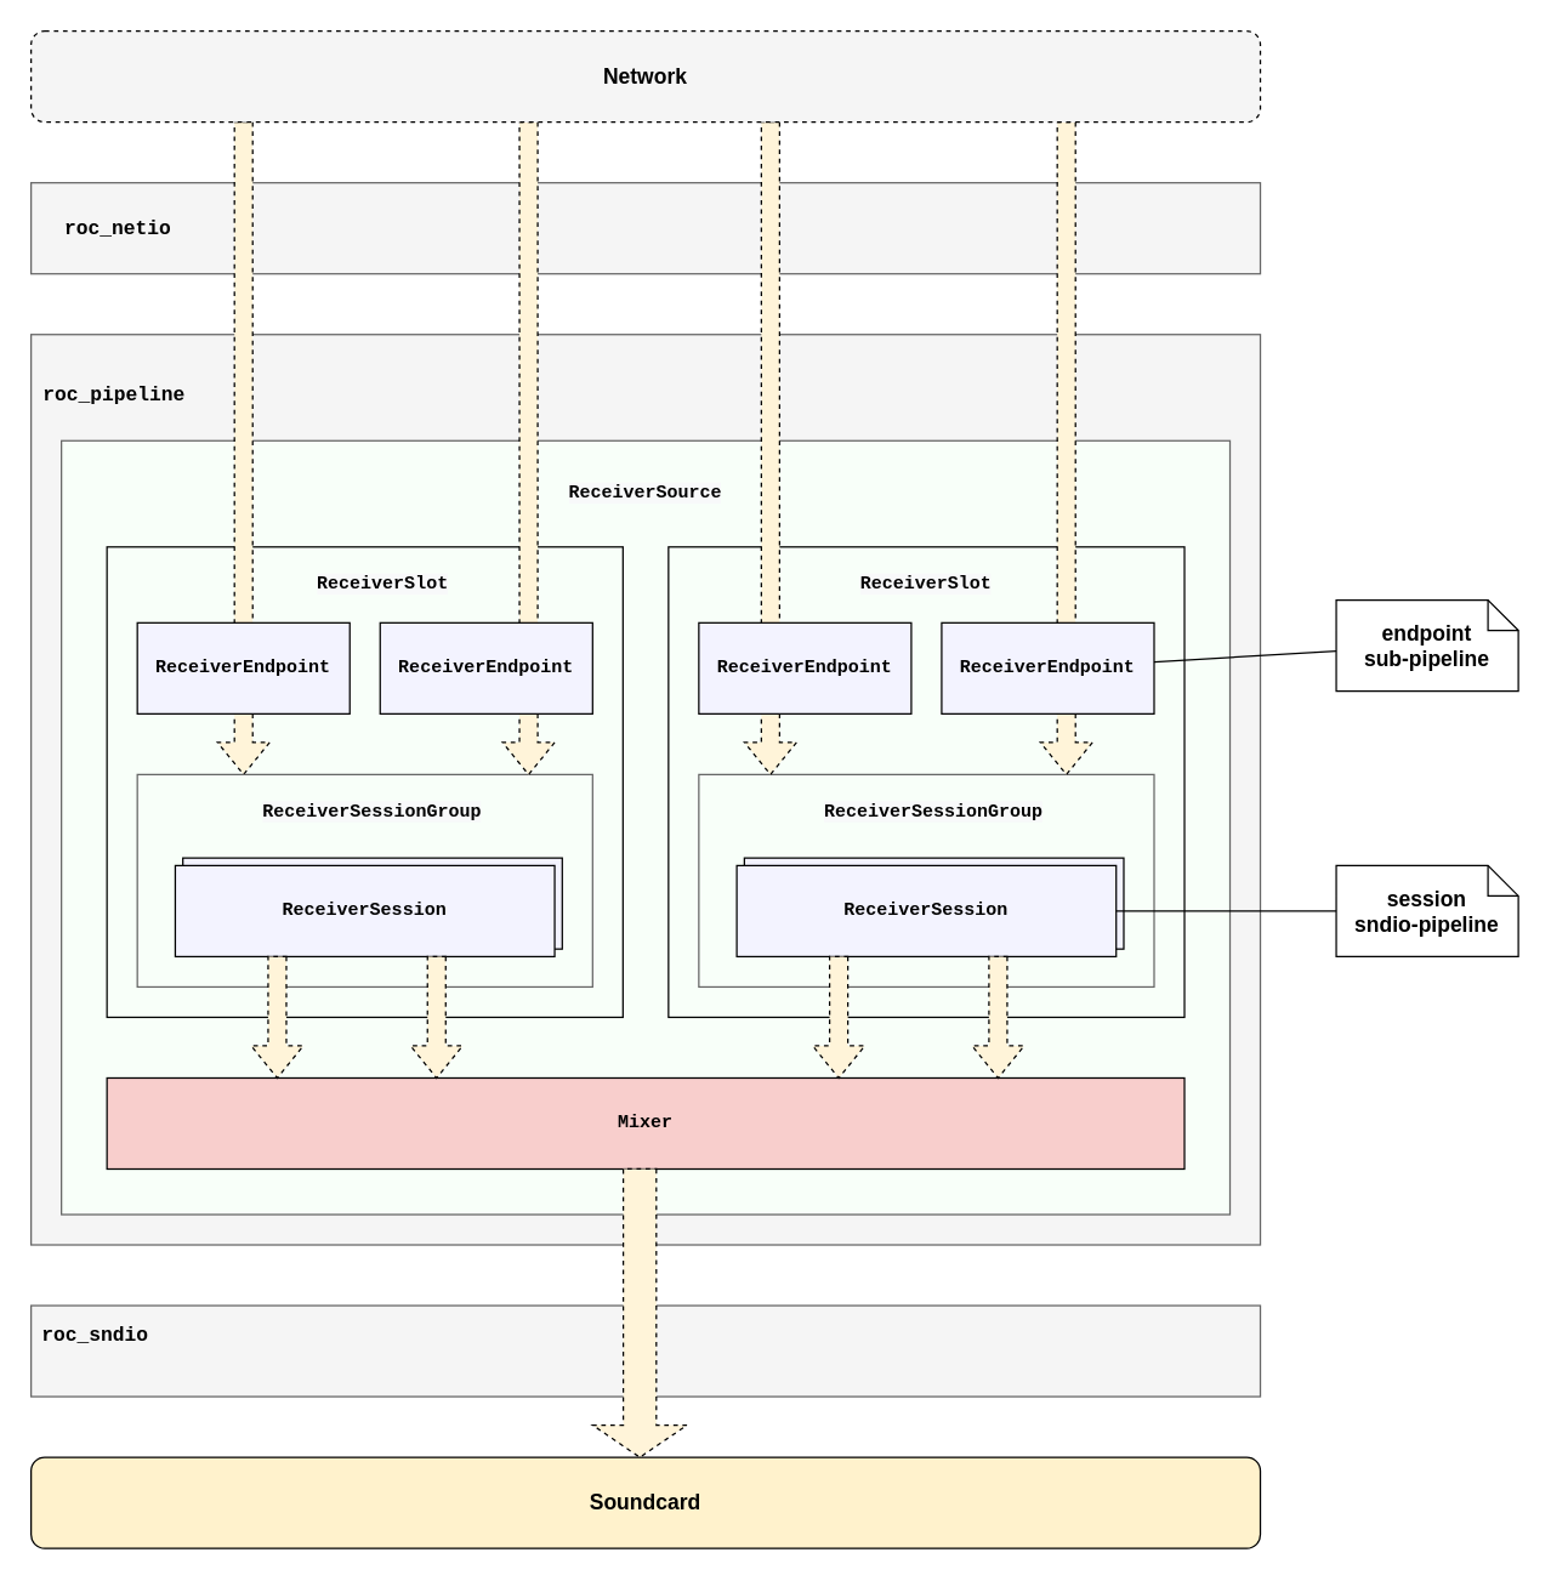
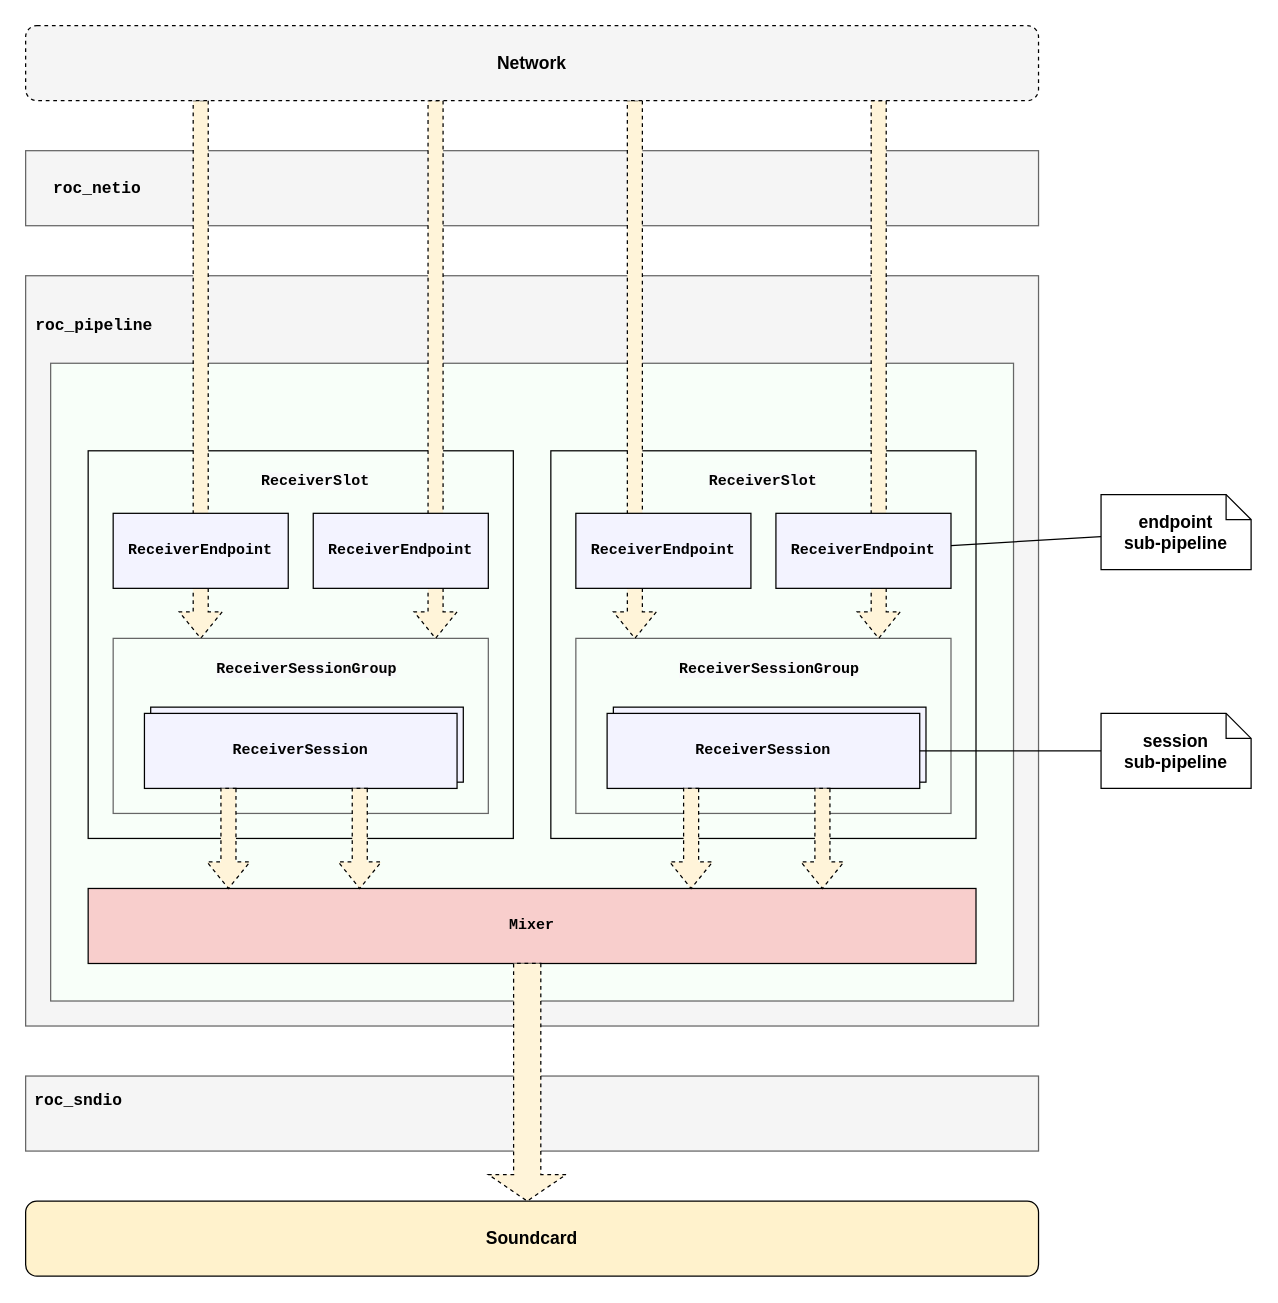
  <mxCell id="0" />
  <mxCell id="1" parent="0" />
  <mxCell id="2" value="" style="rounded=0;whiteSpace=wrap;html=1;fontFamily=Courier New;fillColor=#f5f5f5;fontColor=#333333;strokeColor=#666666;fontStyle=1;fontSize=16;" parent="1" vertex="1"><mxGeometry x="20" y="860" width="810" height="60" as="geometry" /></mxCell>
  <mxCell id="3" value="" style="rounded=0;whiteSpace=wrap;html=1;fontFamily=Courier New;fillColor=#f5f5f5;fontColor=#333333;strokeColor=#666666;fontStyle=1;fontSize=16;" parent="1" vertex="1"><mxGeometry x="20" y="120" width="810" height="60" as="geometry" /></mxCell>
  <mxCell id="4" value="roc_netio" style="rounded=0;whiteSpace=wrap;html=1;fontFamily=Courier New;fillColor=#f5f5f5;fontColor=#333333;strokeColor=#666666;fontStyle=1;fontSize=12;" parent="1" vertex="1"><mxGeometry x="20" y="220" width="810" height="600" as="geometry" /></mxCell>
  <mxCell id="5" value="" style="rounded=0;whiteSpace=wrap;html=1;fontFamily=Courier New;fillColor=#F8FFF9;fontColor=#333333;strokeColor=#666666;" parent="1" vertex="1"><mxGeometry x="40" y="290" width="770" height="510" as="geometry" /></mxCell>
  <mxCell id="6" value="" style="rounded=0;whiteSpace=wrap;html=1;fillColor=#F8FFF9;" parent="1" vertex="1"><mxGeometry x="70" y="360" width="340" height="310" as="geometry" /></mxCell>
- <mxCell id="7" value="&lt;span style=&quot;color: rgb(0, 0, 0); font-family: &amp;quot;Courier New&amp;quot;; font-size: 12px; font-style: normal; font-variant-ligatures: normal; font-variant-caps: normal; letter-spacing: normal; orphans: 2; text-align: center; text-indent: 0px; text-transform: none; widows: 2; word-spacing: 0px; -webkit-text-stroke-width: 0px; background-color: rgb(248, 249, 250); text-decoration-thickness: initial; text-decoration-style: initial; text-decoration-color: initial; float: none; display: inline !important;&quot;&gt;ReceiverSource&lt;/span&gt;" style="text;html=1;strokeColor=none;fillColor=none;align=center;verticalAlign=middle;whiteSpace=wrap;rounded=0;fontFamily=Courier New;fontStyle=1" parent="1" vertex="1"><mxGeometry x="365" y="310" width="120" height="30" as="geometry" /></mxCell>
  <mxCell id="8" value="Mixer" style="rounded=0;whiteSpace=wrap;html=1;fontFamily=Courier New;fillColor=#f8cecc;fontStyle=1;" parent="1" vertex="1"><mxGeometry x="70" y="710" width="710" height="60" as="geometry" /></mxCell>
  <mxCell id="9" value="" style="html=1;shadow=0;dashed=1;align=center;verticalAlign=middle;shape=mxgraph.arrows2.arrow;dy=0.65;dx=21.21;direction=south;notch=0;fontFamily=Helvetica;fontSize=14;fillColor=#fff4d9;gradientColor=none;" parent="1" vertex="1"><mxGeometry x="142.81" y="80" width="34.37" height="430" as="geometry" /></mxCell>
  <mxCell id="10" value="" style="rounded=0;whiteSpace=wrap;html=1;fillColor=#F8FFF9;" parent="1" vertex="1"><mxGeometry x="440" y="360" width="340" height="310" as="geometry" /></mxCell>
  <mxCell id="11" value="" style="rounded=0;whiteSpace=wrap;html=1;fontFamily=Courier New;fillColor=#F8FFF9;fontColor=#333333;strokeColor=#666666;" parent="1" vertex="1"><mxGeometry x="460" y="510" width="300" height="140" as="geometry" /></mxCell>
  <mxCell id="12" value="" style="rounded=0;whiteSpace=wrap;html=1;fontFamily=Courier New;fontStyle=1;fillColor=#F3F3FF;" parent="1" vertex="1"><mxGeometry x="490" y="565" width="250" height="60" as="geometry" /></mxCell>
  <mxCell id="13" value="&lt;span style=&quot;color: rgb(0, 0, 0); font-family: &amp;quot;Courier New&amp;quot;; font-size: 12px; font-style: normal; font-variant-ligatures: normal; font-variant-caps: normal; letter-spacing: normal; orphans: 2; text-align: center; text-indent: 0px; text-transform: none; widows: 2; word-spacing: 0px; -webkit-text-stroke-width: 0px; background-color: rgb(248, 249, 250); text-decoration-thickness: initial; text-decoration-style: initial; text-decoration-color: initial; float: none; display: inline !important;&quot;&gt;ReceiverSessionGroup&lt;/span&gt;" style="text;html=1;strokeColor=none;fillColor=none;align=center;verticalAlign=middle;whiteSpace=wrap;rounded=0;fontFamily=Courier New;fontStyle=1" parent="1" vertex="1"><mxGeometry x="520" y="520" width="190" height="30" as="geometry" /></mxCell>
  <mxCell id="14" value="ReceiverSession&lt;br&gt;" style="rounded=0;whiteSpace=wrap;html=1;fontFamily=Courier New;fontStyle=1;fillColor=#F3F3FF;" parent="1" vertex="1"><mxGeometry x="485" y="570" width="250" height="60" as="geometry" /></mxCell>
  <mxCell id="15" value="ReceiverEndpoint" style="rounded=0;whiteSpace=wrap;html=1;fontFamily=Courier New;fontStyle=1;fillColor=#F3F3FF;" parent="1" vertex="1"><mxGeometry x="90" y="410" width="140" height="60" as="geometry" /></mxCell>
  <mxCell id="16" value="" style="rounded=0;whiteSpace=wrap;html=1;fontFamily=Courier New;fillColor=#F8FFF9;fontColor=#333333;strokeColor=#666666;" parent="1" vertex="1"><mxGeometry x="90" y="510" width="300" height="140" as="geometry" /></mxCell>
  <mxCell id="17" value="" style="rounded=0;whiteSpace=wrap;html=1;fontFamily=Courier New;fontStyle=1;fillColor=#F3F3FF;" parent="1" vertex="1"><mxGeometry x="120" y="565" width="250" height="60" as="geometry" /></mxCell>
  <mxCell id="18" value="&lt;span style=&quot;color: rgb(0, 0, 0); font-family: &amp;quot;Courier New&amp;quot;; font-size: 12px; font-style: normal; font-variant-ligatures: normal; font-variant-caps: normal; letter-spacing: normal; orphans: 2; text-align: center; text-indent: 0px; text-transform: none; widows: 2; word-spacing: 0px; -webkit-text-stroke-width: 0px; background-color: rgb(248, 249, 250); text-decoration-thickness: initial; text-decoration-style: initial; text-decoration-color: initial; float: none; display: inline !important;&quot;&gt;ReceiverSessionGroup&lt;/span&gt;" style="text;html=1;strokeColor=none;fillColor=none;align=center;verticalAlign=middle;whiteSpace=wrap;rounded=0;fontFamily=Courier New;fontStyle=1" parent="1" vertex="1"><mxGeometry x="150" y="520" width="190" height="30" as="geometry" /></mxCell>
  <mxCell id="19" value="ReceiverSession&lt;br&gt;" style="rounded=0;whiteSpace=wrap;html=1;fontFamily=Courier New;fontStyle=1;fillColor=#F3F3FF;" parent="1" vertex="1"><mxGeometry x="115" y="570" width="250" height="60" as="geometry" /></mxCell>
  <mxCell id="20" value="&lt;span style=&quot;color: rgb(0, 0, 0); font-size: 12px; font-style: normal; font-variant-ligatures: normal; font-variant-caps: normal; letter-spacing: normal; orphans: 2; text-align: center; text-indent: 0px; text-transform: none; widows: 2; word-spacing: 0px; -webkit-text-stroke-width: 0px; background-color: rgb(248, 249, 250); text-decoration-thickness: initial; text-decoration-style: initial; text-decoration-color: initial; float: none; display: inline !important;&quot;&gt;ReceiverSlot&lt;/span&gt;" style="text;html=1;strokeColor=none;fillColor=none;align=center;verticalAlign=middle;whiteSpace=wrap;rounded=0;fontFamily=Courier New;fontStyle=1" parent="1" vertex="1"><mxGeometry x="177.18" y="370" width="150" height="30" as="geometry" /></mxCell>
  <mxCell id="21" value="" style="html=1;shadow=0;dashed=1;align=center;verticalAlign=middle;shape=mxgraph.arrows2.arrow;dy=0.65;dx=21.21;direction=south;notch=0;fontFamily=Helvetica;fontSize=14;fillColor=#fff4d9;gradientColor=none;" parent="1" vertex="1"><mxGeometry x="330.63" y="80" width="34.37" height="430" as="geometry" /></mxCell>
  <mxCell id="22" value="ReceiverEndpoint" style="rounded=0;whiteSpace=wrap;html=1;fontFamily=Courier New;fontStyle=1;fillColor=#F3F3FF;" parent="1" vertex="1"><mxGeometry x="250" y="410" width="140" height="60" as="geometry" /></mxCell>
  <mxCell id="23" value="&lt;span style=&quot;color: rgb(0, 0, 0); font-size: 12px; font-style: normal; font-variant-ligatures: normal; font-variant-caps: normal; letter-spacing: normal; orphans: 2; text-align: center; text-indent: 0px; text-transform: none; widows: 2; word-spacing: 0px; -webkit-text-stroke-width: 0px; background-color: rgb(248, 249, 250); text-decoration-thickness: initial; text-decoration-style: initial; text-decoration-color: initial; float: none; display: inline !important;&quot;&gt;ReceiverSlot&lt;/span&gt;" style="text;html=1;strokeColor=none;fillColor=none;align=center;verticalAlign=middle;whiteSpace=wrap;rounded=0;fontFamily=Courier New;fontStyle=1" parent="1" vertex="1"><mxGeometry x="535" y="370" width="150" height="30" as="geometry" /></mxCell>
  <mxCell id="24" value="" style="html=1;shadow=0;dashed=1;align=center;verticalAlign=middle;shape=mxgraph.arrows2.arrow;dy=0.65;dx=21.21;direction=south;notch=0;fontFamily=Helvetica;fontSize=14;fillColor=#fff4d9;gradientColor=none;" parent="1" vertex="1"><mxGeometry x="490" y="80" width="34.37" height="430" as="geometry" /></mxCell>
  <mxCell id="25" value="" style="html=1;shadow=0;dashed=1;align=center;verticalAlign=middle;shape=mxgraph.arrows2.arrow;dy=0.65;dx=21.21;direction=south;notch=0;fontFamily=Helvetica;fontSize=14;fillColor=#fff4d9;gradientColor=none;" parent="1" vertex="1"><mxGeometry x="685" y="80" width="34.37" height="430" as="geometry" /></mxCell>
  <mxCell id="26" value="ReceiverEndpoint" style="rounded=0;whiteSpace=wrap;html=1;fontFamily=Courier New;fontStyle=1;fillColor=#F3F3FF;" parent="1" vertex="1"><mxGeometry x="460" y="410" width="140" height="60" as="geometry" /></mxCell>
  <mxCell id="27" value="ReceiverEndpoint" style="rounded=0;whiteSpace=wrap;html=1;fontFamily=Courier New;fontStyle=1;fillColor=#F3F3FF;" parent="1" vertex="1"><mxGeometry x="620" y="410" width="140" height="60" as="geometry" /></mxCell>
  <mxCell id="28" value="" style="html=1;shadow=0;dashed=1;align=center;verticalAlign=middle;shape=mxgraph.arrows2.arrow;dy=0.65;dx=21.21;direction=south;notch=0;fontFamily=Helvetica;fontSize=14;fillColor=#fff4d9;" parent="1" vertex="1"><mxGeometry x="165" y="630" width="34.37" height="80" as="geometry" /></mxCell>
  <mxCell id="29" value="" style="html=1;shadow=0;dashed=1;align=center;verticalAlign=middle;shape=mxgraph.arrows2.arrow;dy=0.65;dx=21.21;direction=south;notch=0;fontFamily=Helvetica;fontSize=14;fillColor=#fff4d9;" parent="1" vertex="1"><mxGeometry x="270" y="630" width="34.37" height="80" as="geometry" /></mxCell>
  <mxCell id="30" value="" style="html=1;shadow=0;dashed=1;align=center;verticalAlign=middle;shape=mxgraph.arrows2.arrow;dy=0.65;dx=21.21;direction=south;notch=0;fontFamily=Helvetica;fontSize=14;fillColor=#fff4d9;" parent="1" vertex="1"><mxGeometry x="535" y="630" width="34.37" height="80" as="geometry" /></mxCell>
  <mxCell id="31" value="" style="html=1;shadow=0;dashed=1;align=center;verticalAlign=middle;shape=mxgraph.arrows2.arrow;dy=0.65;dx=21.21;direction=south;notch=0;fontFamily=Helvetica;fontSize=14;fillColor=#fff4d9;" parent="1" vertex="1"><mxGeometry x="640" y="630" width="34.37" height="80" as="geometry" /></mxCell>
  <mxCell id="32" value="" style="html=1;shadow=0;dashed=1;align=center;verticalAlign=middle;shape=mxgraph.arrows2.arrow;dy=0.65;dx=21.21;direction=south;notch=0;fontFamily=Helvetica;fontSize=14;fillColor=#fff4d9;" parent="1" vertex="1"><mxGeometry x="390" y="770" width="62.19" height="190" as="geometry" /></mxCell>
  <mxCell id="33" value="Soundcard" style="rounded=1;whiteSpace=wrap;html=1;fontFamily=Helvetica;fontSize=14;fillColor=#fff2cc;fontStyle=1;strokeColor=#000000;dashed=0;" parent="1" vertex="1"><mxGeometry x="20" y="960" width="810" height="60" as="geometry" /></mxCell>
  <mxCell id="34" value="Network" style="rounded=1;whiteSpace=wrap;html=1;fontFamily=Helvetica;fontSize=14;fillColor=#f5f5f5;fontStyle=1;strokeColor=#000000;dashed=1;" parent="1" vertex="1"><mxGeometry x="20" y="20" width="810" height="60" as="geometry" /></mxCell>
  <mxCell id="35" value="roc_pipeline" style="text;html=1;strokeColor=none;fillColor=none;align=center;verticalAlign=middle;whiteSpace=wrap;rounded=0;fontFamily=Courier New;fontSize=13;fontStyle=1" parent="1" vertex="1"><mxGeometry x="25" y="245" width="100" height="30" as="geometry" /></mxCell>
  <mxCell id="36" value="roc_netio" style="text;html=1;strokeColor=none;fillColor=none;align=center;verticalAlign=middle;whiteSpace=wrap;rounded=0;fontFamily=Courier New;fontSize=13;fontStyle=1" parent="1" vertex="1"><mxGeometry x="40" y="135" width="75" height="30" as="geometry" /></mxCell>
  <mxCell id="37" value="roc_sndio" style="text;html=1;strokeColor=none;fillColor=none;align=center;verticalAlign=middle;whiteSpace=wrap;rounded=0;fontFamily=Courier New;fontSize=13;fontStyle=1" parent="1" vertex="1"><mxGeometry x="25" y="865" width="75" height="30" as="geometry" /></mxCell>
  <mxCell id="38" value="&lt;span style=&quot;font-size: 14px;&quot;&gt;endpoint&lt;/span&gt;&lt;br style=&quot;font-size: 14px;&quot;&gt;&lt;span style=&quot;font-size: 14px;&quot;&gt;sub-pipeline&lt;/span&gt;" style="shape=note;size=20;whiteSpace=wrap;html=1;fontStyle=1" parent="1" vertex="1"><mxGeometry x="880" y="395" width="120" height="60" as="geometry" /></mxCell>
  <mxCell id="39" value="" style="endArrow=none;html=1;rounded=0;fontSize=14;" parent="1" source="27" target="38" edge="1"><mxGeometry width="50" height="50" relative="1" as="geometry"><mxPoint x="830" y="610" as="sourcePoint" /><mxPoint x="880" y="560" as="targetPoint" /></mxGeometry></mxCell>
- <mxCell id="40" value="&lt;span style=&quot;font-size: 14px;&quot;&gt;session&lt;/span&gt;&lt;br style=&quot;font-size: 14px;&quot;&gt;&lt;span style=&quot;font-size: 14px;&quot;&gt;sndio-pipeline&lt;/span&gt;" style="shape=note;size=20;whiteSpace=wrap;html=1;fontStyle=1" parent="1" vertex="1"><mxGeometry x="880" y="570" width="120" height="60" as="geometry" /></mxCell>
+ <mxCell id="40" value="&lt;span style=&quot;font-size: 14px;&quot;&gt;session&lt;/span&gt;&lt;br style=&quot;font-size: 14px;&quot;&gt;&lt;span style=&quot;font-size: 14px;&quot;&gt;sub-pipeline&lt;/span&gt;" style="shape=note;size=20;whiteSpace=wrap;html=1;fontStyle=1" parent="1" vertex="1"><mxGeometry x="880" y="570" width="120" height="60" as="geometry" /></mxCell>
  <mxCell id="41" value="" style="endArrow=none;html=1;rounded=0;fontSize=14;" parent="1" source="14" target="40" edge="1"><mxGeometry width="50" height="50" relative="1" as="geometry"><mxPoint x="830" y="610" as="sourcePoint" /><mxPoint x="880" y="560" as="targetPoint" /></mxGeometry></mxCell>
